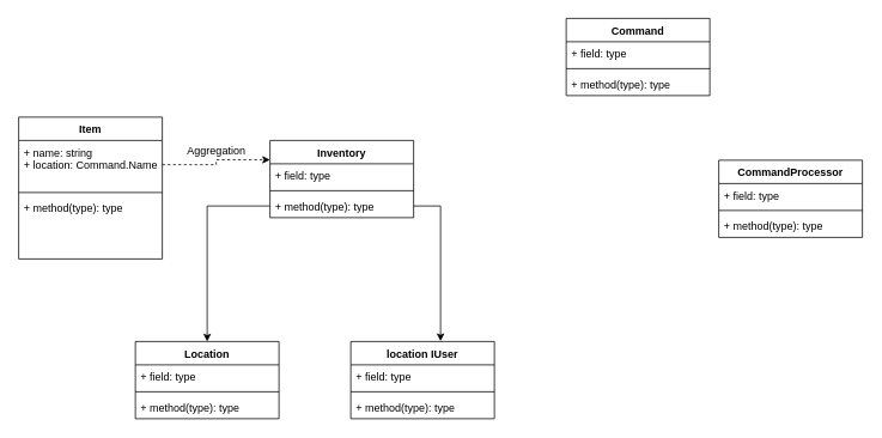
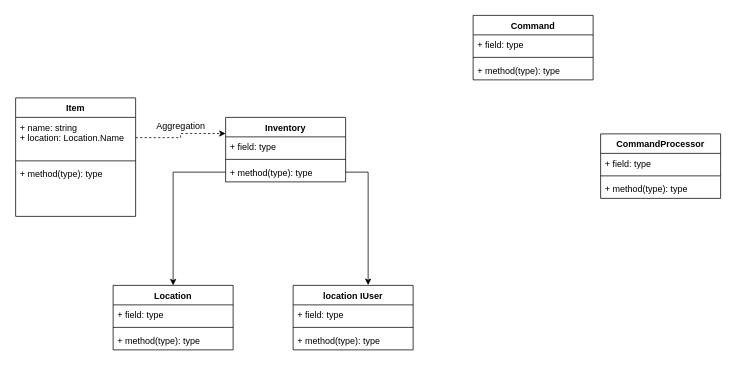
  <mxCell id="0" />
  <mxCell id="1" parent="0" />
  <mxCell id="2" value="Item" style="swimlane;fontStyle=1;align=center;verticalAlign=top;childLayout=stackLayout;horizontal=1;startSize=26;horizontalStack=0;resizeParent=1;resizeParentMax=0;resizeLast=0;collapsible=1;marginBottom=0;whiteSpace=wrap;html=1;" vertex="1" parent="1"><mxGeometry x="20" y="130" width="160" height="158" as="geometry" /></mxCell>
- <mxCell id="3" value="+ name: string&lt;br&gt;+ location: Command.Name" style="text;strokeColor=none;fillColor=none;align=left;verticalAlign=top;spacingLeft=4;spacingRight=4;overflow=hidden;rotatable=0;points=[[0,0.5],[1,0.5]];portConstraint=eastwest;whiteSpace=wrap;html=1;" vertex="1" parent="2"><mxGeometry y="26" width="160" height="54" as="geometry" /></mxCell>
+ <mxCell id="3" value="+ name: string&lt;br&gt;+ location: Location.Name" style="text;strokeColor=none;fillColor=none;align=left;verticalAlign=top;spacingLeft=4;spacingRight=4;overflow=hidden;rotatable=0;points=[[0,0.5],[1,0.5]];portConstraint=eastwest;whiteSpace=wrap;html=1;" vertex="1" parent="2"><mxGeometry y="26" width="160" height="54" as="geometry" /></mxCell>
  <mxCell id="4" value="" style="line;strokeWidth=1;fillColor=none;align=left;verticalAlign=middle;spacingTop=-1;spacingLeft=3;spacingRight=3;rotatable=0;labelPosition=right;points=[];portConstraint=eastwest;strokeColor=inherit;" vertex="1" parent="2"><mxGeometry y="80" width="160" height="8" as="geometry" /></mxCell>
  <mxCell id="5" value="+ method(type): type" style="text;strokeColor=none;fillColor=none;align=left;verticalAlign=top;spacingLeft=4;spacingRight=4;overflow=hidden;rotatable=0;points=[[0,0.5],[1,0.5]];portConstraint=eastwest;whiteSpace=wrap;html=1;" vertex="1" parent="2"><mxGeometry y="88" width="160" height="70" as="geometry" /></mxCell>
  <mxCell id="6" value="Location" style="swimlane;fontStyle=1;align=center;verticalAlign=top;childLayout=stackLayout;horizontal=1;startSize=26;horizontalStack=0;resizeParent=1;resizeParentMax=0;resizeLast=0;collapsible=1;marginBottom=0;whiteSpace=wrap;html=1;" vertex="1" parent="1"><mxGeometry x="150" y="380" width="160" height="86" as="geometry" /></mxCell>
  <mxCell id="7" value="+ field: type" style="text;strokeColor=none;fillColor=none;align=left;verticalAlign=top;spacingLeft=4;spacingRight=4;overflow=hidden;rotatable=0;points=[[0,0.5],[1,0.5]];portConstraint=eastwest;whiteSpace=wrap;html=1;" vertex="1" parent="6"><mxGeometry y="26" width="160" height="26" as="geometry" /></mxCell>
  <mxCell id="8" value="" style="line;strokeWidth=1;fillColor=none;align=left;verticalAlign=middle;spacingTop=-1;spacingLeft=3;spacingRight=3;rotatable=0;labelPosition=right;points=[];portConstraint=eastwest;strokeColor=inherit;" vertex="1" parent="6"><mxGeometry y="52" width="160" height="8" as="geometry" /></mxCell>
  <mxCell id="9" value="+ method(type): type" style="text;strokeColor=none;fillColor=none;align=left;verticalAlign=top;spacingLeft=4;spacingRight=4;overflow=hidden;rotatable=0;points=[[0,0.5],[1,0.5]];portConstraint=eastwest;whiteSpace=wrap;html=1;" vertex="1" parent="6"><mxGeometry y="60" width="160" height="26" as="geometry" /></mxCell>
  <mxCell id="10" value="Inventory" style="swimlane;fontStyle=1;align=center;verticalAlign=top;childLayout=stackLayout;horizontal=1;startSize=26;horizontalStack=0;resizeParent=1;resizeParentMax=0;resizeLast=0;collapsible=1;marginBottom=0;whiteSpace=wrap;html=1;" vertex="1" parent="1"><mxGeometry x="300" y="156" width="160" height="86" as="geometry" /></mxCell>
  <mxCell id="11" value="+ field: type" style="text;strokeColor=none;fillColor=none;align=left;verticalAlign=top;spacingLeft=4;spacingRight=4;overflow=hidden;rotatable=0;points=[[0,0.5],[1,0.5]];portConstraint=eastwest;whiteSpace=wrap;html=1;" vertex="1" parent="10"><mxGeometry y="26" width="160" height="26" as="geometry" /></mxCell>
  <mxCell id="12" value="" style="line;strokeWidth=1;fillColor=none;align=left;verticalAlign=middle;spacingTop=-1;spacingLeft=3;spacingRight=3;rotatable=0;labelPosition=right;points=[];portConstraint=eastwest;strokeColor=inherit;" vertex="1" parent="10"><mxGeometry y="52" width="160" height="8" as="geometry" /></mxCell>
  <mxCell id="13" value="+ method(type): type" style="text;strokeColor=none;fillColor=none;align=left;verticalAlign=top;spacingLeft=4;spacingRight=4;overflow=hidden;rotatable=0;points=[[0,0.5],[1,0.5]];portConstraint=eastwest;whiteSpace=wrap;html=1;" vertex="1" parent="10"><mxGeometry y="60" width="160" height="26" as="geometry" /></mxCell>
  <mxCell id="14" style="edgeStyle=orthogonalEdgeStyle;rounded=0;orthogonalLoop=1;jettySize=auto;html=1;entryX=0;entryY=0.25;entryDx=0;entryDy=0;dashed=1;" edge="1" parent="1" source="3" target="10"><mxGeometry relative="1" as="geometry" /></mxCell>
  <mxCell id="15" value="Aggregation" style="text;html=1;align=center;verticalAlign=middle;resizable=0;points=[];autosize=1;strokeColor=none;fillColor=none;" vertex="1" parent="1"><mxGeometry x="195" y="153" width="90" height="30" as="geometry" /></mxCell>
  <mxCell id="16" style="edgeStyle=orthogonalEdgeStyle;rounded=0;orthogonalLoop=1;jettySize=auto;html=1;" edge="1" parent="1" source="13" target="6"><mxGeometry relative="1" as="geometry" /></mxCell>
  <mxCell id="17" value="location IUser" style="swimlane;fontStyle=1;align=center;verticalAlign=top;childLayout=stackLayout;horizontal=1;startSize=26;horizontalStack=0;resizeParent=1;resizeParentMax=0;resizeLast=0;collapsible=1;marginBottom=0;whiteSpace=wrap;html=1;" vertex="1" parent="1"><mxGeometry x="390" y="380" width="160" height="86" as="geometry" /></mxCell>
  <mxCell id="18" value="+ field: type" style="text;strokeColor=none;fillColor=none;align=left;verticalAlign=top;spacingLeft=4;spacingRight=4;overflow=hidden;rotatable=0;points=[[0,0.5],[1,0.5]];portConstraint=eastwest;whiteSpace=wrap;html=1;" vertex="1" parent="17"><mxGeometry y="26" width="160" height="26" as="geometry" /></mxCell>
  <mxCell id="19" value="" style="line;strokeWidth=1;fillColor=none;align=left;verticalAlign=middle;spacingTop=-1;spacingLeft=3;spacingRight=3;rotatable=0;labelPosition=right;points=[];portConstraint=eastwest;strokeColor=inherit;" vertex="1" parent="17"><mxGeometry y="52" width="160" height="8" as="geometry" /></mxCell>
  <mxCell id="20" value="+ method(type): type" style="text;strokeColor=none;fillColor=none;align=left;verticalAlign=top;spacingLeft=4;spacingRight=4;overflow=hidden;rotatable=0;points=[[0,0.5],[1,0.5]];portConstraint=eastwest;whiteSpace=wrap;html=1;" vertex="1" parent="17"><mxGeometry y="60" width="160" height="26" as="geometry" /></mxCell>
  <mxCell id="21" style="edgeStyle=orthogonalEdgeStyle;rounded=0;orthogonalLoop=1;jettySize=auto;html=1;entryX=0.625;entryY=-0.005;entryDx=0;entryDy=0;entryPerimeter=0;" edge="1" parent="1" source="13" target="17"><mxGeometry relative="1" as="geometry" /></mxCell>
  <mxCell id="22" value="Command" style="swimlane;fontStyle=1;align=center;verticalAlign=top;childLayout=stackLayout;horizontal=1;startSize=26;horizontalStack=0;resizeParent=1;resizeParentMax=0;resizeLast=0;collapsible=1;marginBottom=0;whiteSpace=wrap;html=1;" vertex="1" parent="1"><mxGeometry x="630" y="20" width="160" height="86" as="geometry" /></mxCell>
  <mxCell id="23" value="+ field: type" style="text;strokeColor=none;fillColor=none;align=left;verticalAlign=top;spacingLeft=4;spacingRight=4;overflow=hidden;rotatable=0;points=[[0,0.5],[1,0.5]];portConstraint=eastwest;whiteSpace=wrap;html=1;" vertex="1" parent="22"><mxGeometry y="26" width="160" height="26" as="geometry" /></mxCell>
  <mxCell id="24" value="" style="line;strokeWidth=1;fillColor=none;align=left;verticalAlign=middle;spacingTop=-1;spacingLeft=3;spacingRight=3;rotatable=0;labelPosition=right;points=[];portConstraint=eastwest;strokeColor=inherit;" vertex="1" parent="22"><mxGeometry y="52" width="160" height="8" as="geometry" /></mxCell>
  <mxCell id="25" value="+ method(type): type" style="text;strokeColor=none;fillColor=none;align=left;verticalAlign=top;spacingLeft=4;spacingRight=4;overflow=hidden;rotatable=0;points=[[0,0.5],[1,0.5]];portConstraint=eastwest;whiteSpace=wrap;html=1;" vertex="1" parent="22"><mxGeometry y="60" width="160" height="26" as="geometry" /></mxCell>
  <mxCell id="26" value="CommandProcessor" style="swimlane;fontStyle=1;align=center;verticalAlign=top;childLayout=stackLayout;horizontal=1;startSize=26;horizontalStack=0;resizeParent=1;resizeParentMax=0;resizeLast=0;collapsible=1;marginBottom=0;whiteSpace=wrap;html=1;" vertex="1" parent="1"><mxGeometry x="800" y="178" width="160" height="86" as="geometry" /></mxCell>
  <mxCell id="27" value="+ field: type" style="text;strokeColor=none;fillColor=none;align=left;verticalAlign=top;spacingLeft=4;spacingRight=4;overflow=hidden;rotatable=0;points=[[0,0.5],[1,0.5]];portConstraint=eastwest;whiteSpace=wrap;html=1;" vertex="1" parent="26"><mxGeometry y="26" width="160" height="26" as="geometry" /></mxCell>
  <mxCell id="28" value="" style="line;strokeWidth=1;fillColor=none;align=left;verticalAlign=middle;spacingTop=-1;spacingLeft=3;spacingRight=3;rotatable=0;labelPosition=right;points=[];portConstraint=eastwest;strokeColor=inherit;" vertex="1" parent="26"><mxGeometry y="52" width="160" height="8" as="geometry" /></mxCell>
  <mxCell id="29" value="+ method(type): type" style="text;strokeColor=none;fillColor=none;align=left;verticalAlign=top;spacingLeft=4;spacingRight=4;overflow=hidden;rotatable=0;points=[[0,0.5],[1,0.5]];portConstraint=eastwest;whiteSpace=wrap;html=1;" vertex="1" parent="26"><mxGeometry y="60" width="160" height="26" as="geometry" /></mxCell>
